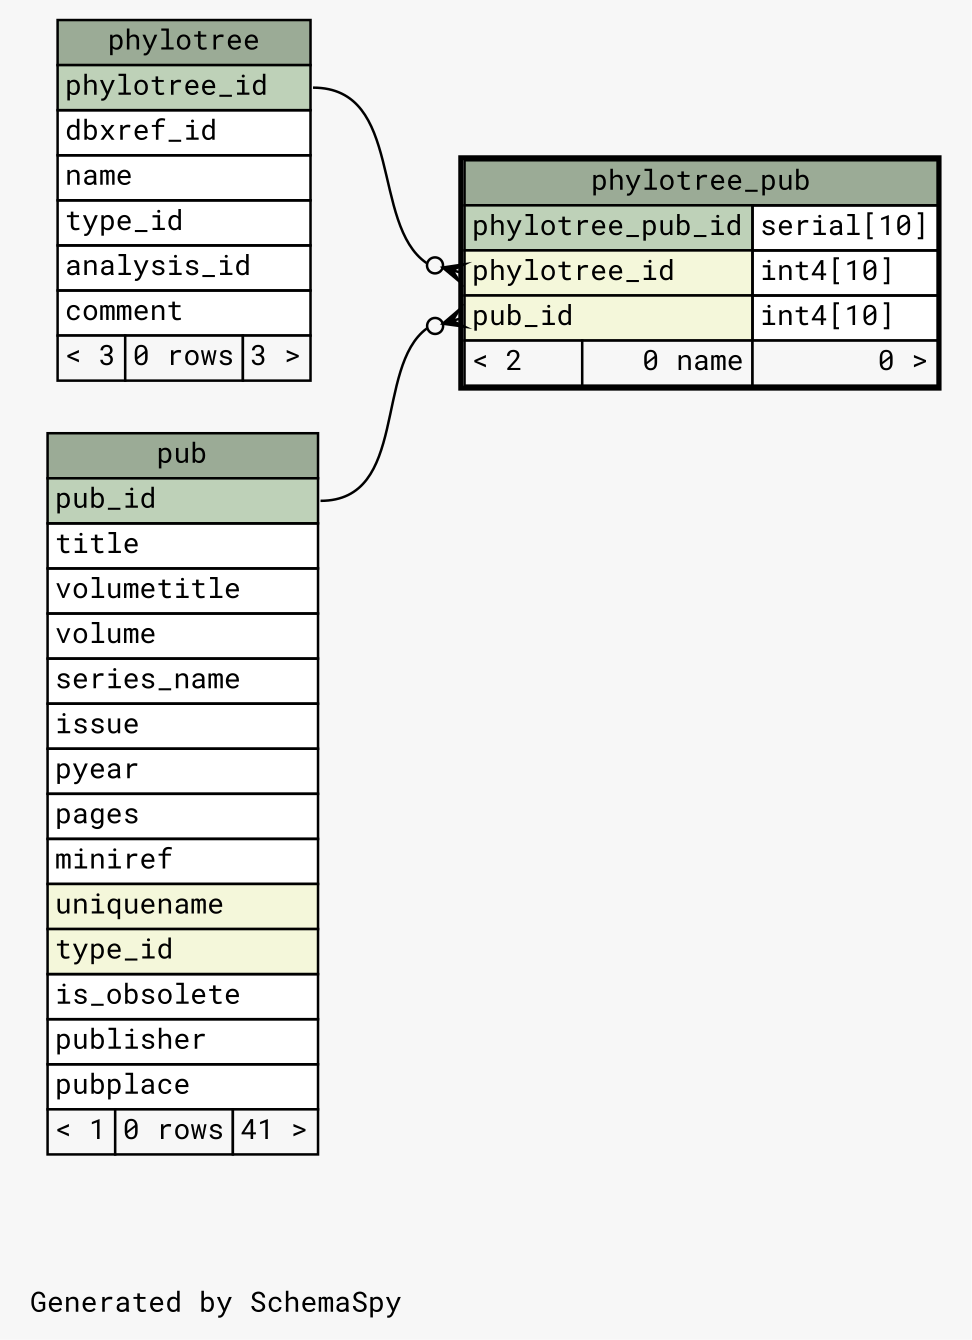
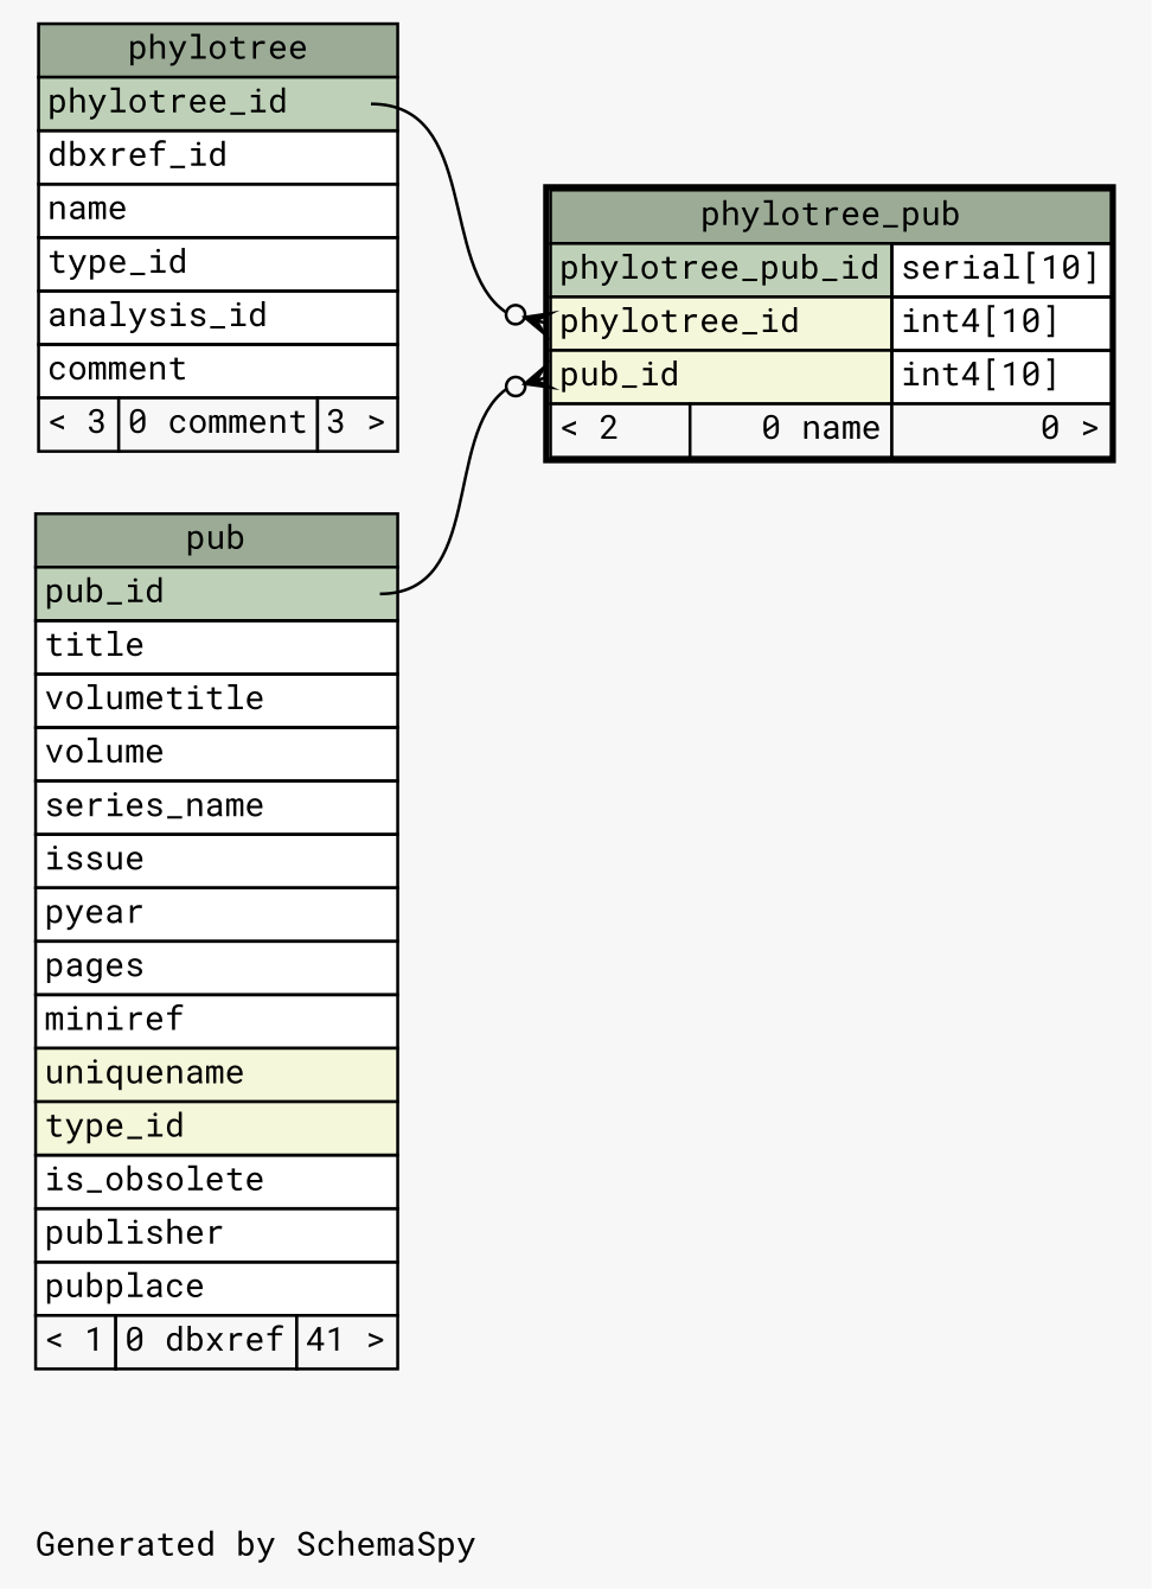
  digraph {
    bgcolor="#f7f7f7"
    fontname="Roboto Mono"
    fontsize=11
    label="\nGenerated by SchemaSpy"
    labeljust=l
    nodesep=0.18
    rankdir=RL
    ranksep=0.46
    node [fontname="Roboto Mono" fontsize=11 shape=plaintext]
    edge [arrowhead=none arrowsize=0.8 arrowtail=crowodot dir=back fontname="Roboto Mono"]
    n1 [label=<     <TABLE BORDER="2" CELLBORDER="1" CELLSPACING="0" BGCOLOR="#ffffff">       <TR><TD COLSPAN="3" BGCOLOR="#9bab96" ALIGN="CENTER">phylotree_pub</TD></TR>       <TR><TD PORT="phylotree_pub_id" COLSPAN="2" BGCOLOR="#bed1b8" ALIGN="LEFT">phylotree_pub_id</TD><TD PORT="phylotree_pub_id.type" ALIGN="LEFT">serial[10]</TD></TR>       <TR><TD PORT="phylotree_id" COLSPAN="2" BGCOLOR="#f4f7da" ALIGN="LEFT">phylotree_id</TD><TD PORT="phylotree_id.type" ALIGN="LEFT">int4[10]</TD></TR>       <TR><TD PORT="pub_id" COLSPAN="2" BGCOLOR="#f4f7da" ALIGN="LEFT">pub_id</TD><TD PORT="pub_id.type" ALIGN="LEFT">int4[10]</TD></TR>       <TR><TD ALIGN="LEFT" BGCOLOR="#f7f7f7">&lt; 2</TD><TD ALIGN="RIGHT" BGCOLOR="#f7f7f7">0 name</TD><TD ALIGN="RIGHT" BGCOLOR="#f7f7f7">0 &gt;</TD></TR>     </TABLE>>]
-   n2 [label=<     <TABLE BORDER="0" CELLBORDER="1" CELLSPACING="0" BGCOLOR="#ffffff">       <TR><TD COLSPAN="3" BGCOLOR="#9bab96" ALIGN="CENTER">phylotree</TD></TR>       <TR><TD PORT="phylotree_id" COLSPAN="3" BGCOLOR="#bed1b8" ALIGN="LEFT">phylotree_id</TD></TR>       <TR><TD PORT="dbxref_id" COLSPAN="3" ALIGN="LEFT">dbxref_id</TD></TR>       <TR><TD PORT="name" COLSPAN="3" ALIGN="LEFT">name</TD></TR>       <TR><TD PORT="type_id" COLSPAN="3" ALIGN="LEFT">type_id</TD></TR>       <TR><TD PORT="analysis_id" COLSPAN="3" ALIGN="LEFT">analysis_id</TD></TR>       <TR><TD PORT="comment" COLSPAN="3" ALIGN="LEFT">comment</TD></TR>       <TR><TD ALIGN="LEFT" BGCOLOR="#f7f7f7">&lt; 3</TD><TD ALIGN="RIGHT" BGCOLOR="#f7f7f7">0 rows</TD><TD ALIGN="RIGHT" BGCOLOR="#f7f7f7">3 &gt;</TD></TR>     </TABLE>>]
-   n3 [label=<     <TABLE BORDER="0" CELLBORDER="1" CELLSPACING="0" BGCOLOR="#ffffff">       <TR><TD COLSPAN="3" BGCOLOR="#9bab96" ALIGN="CENTER">pub</TD></TR>       <TR><TD PORT="pub_id" COLSPAN="3" BGCOLOR="#bed1b8" ALIGN="LEFT">pub_id</TD></TR>       <TR><TD PORT="title" COLSPAN="3" ALIGN="LEFT">title</TD></TR>       <TR><TD PORT="volumetitle" COLSPAN="3" ALIGN="LEFT">volumetitle</TD></TR>       <TR><TD PORT="volume" COLSPAN="3" ALIGN="LEFT">volume</TD></TR>       <TR><TD PORT="series_name" COLSPAN="3" ALIGN="LEFT">series_name</TD></TR>       <TR><TD PORT="issue" COLSPAN="3" ALIGN="LEFT">issue</TD></TR>       <TR><TD PORT="pyear" COLSPAN="3" ALIGN="LEFT">pyear</TD></TR>       <TR><TD PORT="pages" COLSPAN="3" ALIGN="LEFT">pages</TD></TR>       <TR><TD PORT="miniref" COLSPAN="3" ALIGN="LEFT">miniref</TD></TR>       <TR><TD PORT="uniquename" COLSPAN="3" BGCOLOR="#f4f7da" ALIGN="LEFT">uniquename</TD></TR>       <TR><TD PORT="type_id" COLSPAN="3" BGCOLOR="#f4f7da" ALIGN="LEFT">type_id</TD></TR>       <TR><TD PORT="is_obsolete" COLSPAN="3" ALIGN="LEFT">is_obsolete</TD></TR>       <TR><TD PORT="publisher" COLSPAN="3" ALIGN="LEFT">publisher</TD></TR>       <TR><TD PORT="pubplace" COLSPAN="3" ALIGN="LEFT">pubplace</TD></TR>       <TR><TD ALIGN="LEFT" BGCOLOR="#f7f7f7">&lt; 1</TD><TD ALIGN="RIGHT" BGCOLOR="#f7f7f7">0 rows</TD><TD ALIGN="RIGHT" BGCOLOR="#f7f7f7">41 &gt;</TD></TR>     </TABLE>>]
+   n2 [label=<     <TABLE BORDER="0" CELLBORDER="1" CELLSPACING="0" BGCOLOR="#ffffff">       <TR><TD COLSPAN="3" BGCOLOR="#9bab96" ALIGN="CENTER">phylotree</TD></TR>       <TR><TD PORT="phylotree_id" COLSPAN="3" BGCOLOR="#bed1b8" ALIGN="LEFT">phylotree_id</TD></TR>       <TR><TD PORT="dbxref_id" COLSPAN="3" ALIGN="LEFT">dbxref_id</TD></TR>       <TR><TD PORT="name" COLSPAN="3" ALIGN="LEFT">name</TD></TR>       <TR><TD PORT="type_id" COLSPAN="3" ALIGN="LEFT">type_id</TD></TR>       <TR><TD PORT="analysis_id" COLSPAN="3" ALIGN="LEFT">analysis_id</TD></TR>       <TR><TD PORT="comment" COLSPAN="3" ALIGN="LEFT">comment</TD></TR>       <TR><TD ALIGN="LEFT" BGCOLOR="#f7f7f7">&lt; 3</TD><TD ALIGN="RIGHT" BGCOLOR="#f7f7f7">0 comment</TD><TD ALIGN="RIGHT" BGCOLOR="#f7f7f7">3 &gt;</TD></TR>     </TABLE>>]
+   n3 [label=<     <TABLE BORDER="0" CELLBORDER="1" CELLSPACING="0" BGCOLOR="#ffffff">       <TR><TD COLSPAN="3" BGCOLOR="#9bab96" ALIGN="CENTER">pub</TD></TR>       <TR><TD PORT="pub_id" COLSPAN="3" BGCOLOR="#bed1b8" ALIGN="LEFT">pub_id</TD></TR>       <TR><TD PORT="title" COLSPAN="3" ALIGN="LEFT">title</TD></TR>       <TR><TD PORT="volumetitle" COLSPAN="3" ALIGN="LEFT">volumetitle</TD></TR>       <TR><TD PORT="volume" COLSPAN="3" ALIGN="LEFT">volume</TD></TR>       <TR><TD PORT="series_name" COLSPAN="3" ALIGN="LEFT">series_name</TD></TR>       <TR><TD PORT="issue" COLSPAN="3" ALIGN="LEFT">issue</TD></TR>       <TR><TD PORT="pyear" COLSPAN="3" ALIGN="LEFT">pyear</TD></TR>       <TR><TD PORT="pages" COLSPAN="3" ALIGN="LEFT">pages</TD></TR>       <TR><TD PORT="miniref" COLSPAN="3" ALIGN="LEFT">miniref</TD></TR>       <TR><TD PORT="uniquename" COLSPAN="3" BGCOLOR="#f4f7da" ALIGN="LEFT">uniquename</TD></TR>       <TR><TD PORT="type_id" COLSPAN="3" BGCOLOR="#f4f7da" ALIGN="LEFT">type_id</TD></TR>       <TR><TD PORT="is_obsolete" COLSPAN="3" ALIGN="LEFT">is_obsolete</TD></TR>       <TR><TD PORT="publisher" COLSPAN="3" ALIGN="LEFT">publisher</TD></TR>       <TR><TD PORT="pubplace" COLSPAN="3" ALIGN="LEFT">pubplace</TD></TR>       <TR><TD ALIGN="LEFT" BGCOLOR="#f7f7f7">&lt; 1</TD><TD ALIGN="RIGHT" BGCOLOR="#f7f7f7">0 dbxref</TD><TD ALIGN="RIGHT" BGCOLOR="#f7f7f7">41 &gt;</TD></TR>     </TABLE>>]
    n1 -> n2 [headport="phylotree_id:e" tailport="phylotree_id:w"]
    n1 -> n3 [headport="pub_id:e" tailport="pub_id:w"]
  }
